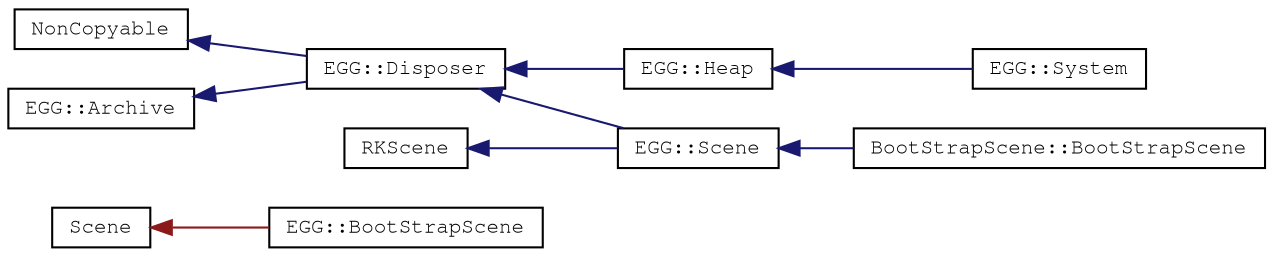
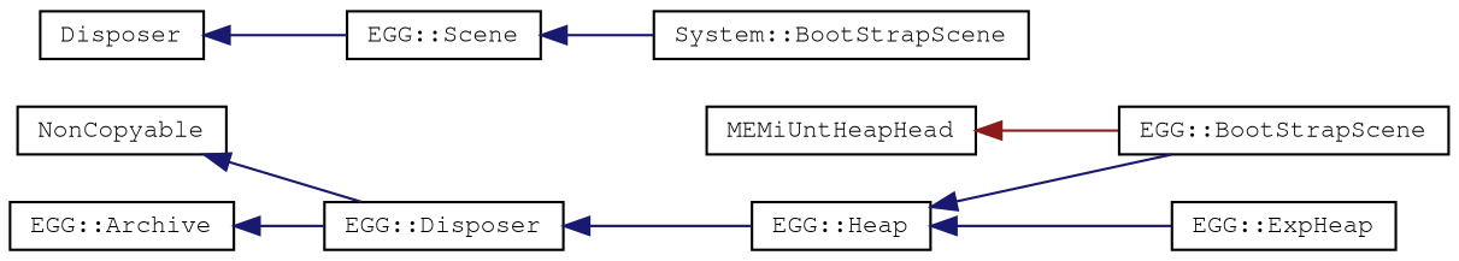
  digraph {
    rankdir=LR
    node [color=black fillcolor=white fontname=FreeMono fontsize=10 shape=record style=filled]
    edge [color=midnightblue dir=back fontname=FreeMono fontsize=10 labelfontname=FreeMono labelfontsize=10 style=solid]
-   n1 [height=0.2 label=Scene width=0.4]
+   n1 [height=0.2 label=MEMiUntHeapHead width=0.4]
    n2 [height=0.2 label="EGG::BootStrapScene" width=0.4]
    n3 [height=0.2 label=NonCopyable width=0.4]
    n4 [height=0.2 label="EGG::Disposer" width=0.4]
    n5 [height=0.2 label="EGG::Heap" width=0.4]
    n6 [height=0.2 label="EGG::Scene" width=0.4]
    n7 [height=0.2 label="EGG::Archive" width=0.4]
-   n8 [height=0.2 label="EGG::System" width=0.4]
-   n9 [height=0.2 label="BootStrapScene::BootStrapScene" width=0.4]
-   n10 [height=0.2 label=RKScene width=0.4]
+   n8 [height=0.2 label="EGG::ExpHeap" width=0.4]
+   n9 [height=0.2 label="System::BootStrapScene" width=0.4]
+   n10 [height=0.2 label=Disposer width=0.4]
    n1 -> n2 [color=firebrick4]
    n3 -> n4
    n4 -> n5
-   n4 -> n6
+   n5 -> n2
    n5 -> n8
    n6 -> n9
    n7 -> n4
    n10 -> n6
  }
